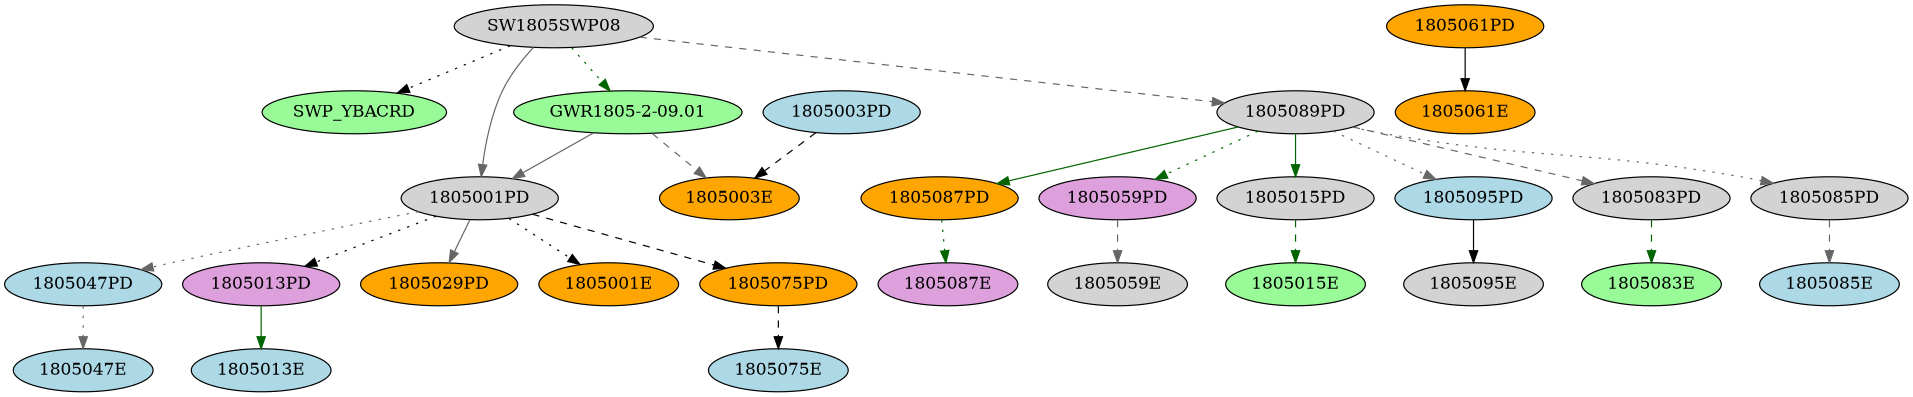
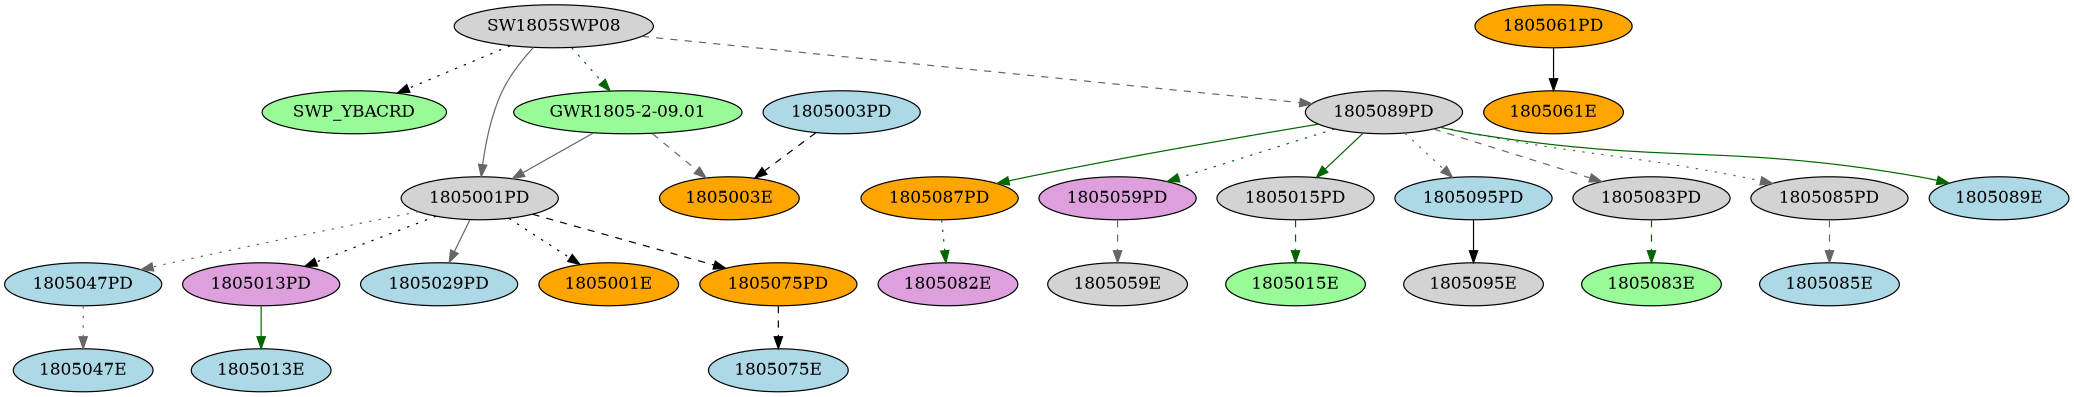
  digraph {
    node [fillcolor=lightblue style=filled]
    edge [color=gray40 style=dotted]
    SW1805SWP08 [fillcolor=lightgrey]
    SWP_YBACRD [fillcolor=palegreen]
    "GWR1805-2-09.01" [fillcolor=palegreen]
    "1805001PD" [fillcolor=lightgrey]
    "1805089PD" [fillcolor=lightgrey]
    "1805003E" [fillcolor=orange]
    "1805003PD"
    "1805047PD"
    "1805013PD" [fillcolor=plum]
-   "1805029PD" [fillcolor=orange]
+   "1805029PD"
    "1805001E" [fillcolor=orange]
    "1805075PD" [fillcolor=orange]
    "1805087PD" [fillcolor=orange]
    "1805059PD" [fillcolor=plum]
    "1805015PD" [fillcolor=lightgrey]
    "1805095PD"
    "1805083PD" [fillcolor=lightgrey]
    "1805085PD" [fillcolor=lightgrey]
+   "1805089E"
    "1805047E"
    "1805013E"
    "1805075E"
    "1805061PD" [fillcolor=orange]
    "1805061E" [fillcolor=orange]
-   "1805087E" [fillcolor=plum]
+   "1805087E" [fillcolor=plum label="1805082E"]
    "1805059E" [fillcolor=lightgrey]
    "1805015E" [fillcolor=palegreen]
    "1805095E" [fillcolor=lightgrey]
    "1805083E" [fillcolor=palegreen]
    "1805085E"
    SW1805SWP08 -> SWP_YBACRD [color=black]
    SW1805SWP08 -> "GWR1805-2-09.01" [color=darkgreen]
    SW1805SWP08 -> "1805001PD" [style=solid]
    SW1805SWP08 -> "1805089PD" [style=dashed]
    "GWR1805-2-09.01" -> "1805001PD" [style=solid]
    "GWR1805-2-09.01" -> "1805003E" [style=dashed]
    "1805001PD" -> "1805047PD"
    "1805001PD" -> "1805013PD" [color=black]
    "1805001PD" -> "1805029PD" [style=solid]
    "1805001PD" -> "1805001E" [color=black]
    "1805001PD" -> "1805075PD" [color=black style=dashed]
    "1805089PD" -> "1805087PD" [color=darkgreen style=solid]
    "1805089PD" -> "1805059PD" [color=darkgreen]
    "1805089PD" -> "1805015PD" [color=darkgreen style=solid]
    "1805089PD" -> "1805095PD"
    "1805089PD" -> "1805083PD" [style=dashed]
    "1805089PD" -> "1805085PD"
+   "1805089PD" -> "1805089E" [color=darkgreen style=solid]
    "1805003PD" -> "1805003E" [color=black style=dashed]
    "1805047PD" -> "1805047E"
    "1805013PD" -> "1805013E" [color=darkgreen style=solid]
    "1805075PD" -> "1805075E" [color=black style=dashed]
    "1805087PD" -> "1805087E" [color=darkgreen]
    "1805059PD" -> "1805059E" [style=dashed]
    "1805015PD" -> "1805015E" [color=darkgreen style=dashed]
    "1805095PD" -> "1805095E" [color=black style=solid]
    "1805083PD" -> "1805083E" [color=darkgreen style=dashed]
    "1805085PD" -> "1805085E" [style=dashed]
    "1805061PD" -> "1805061E" [color=black style=solid]
  }
